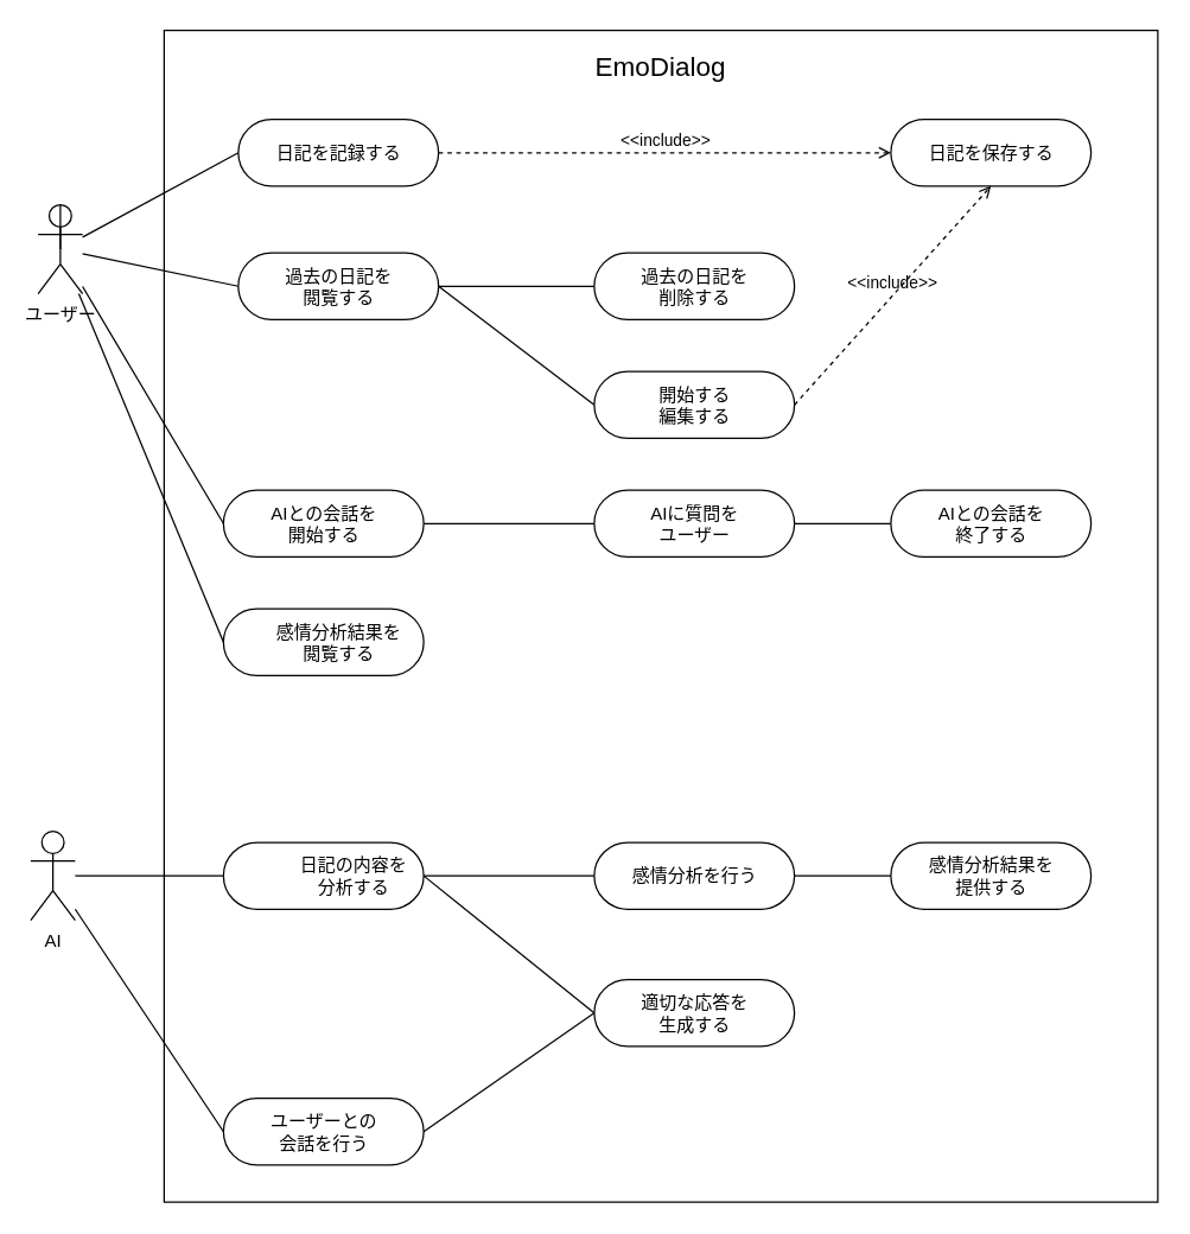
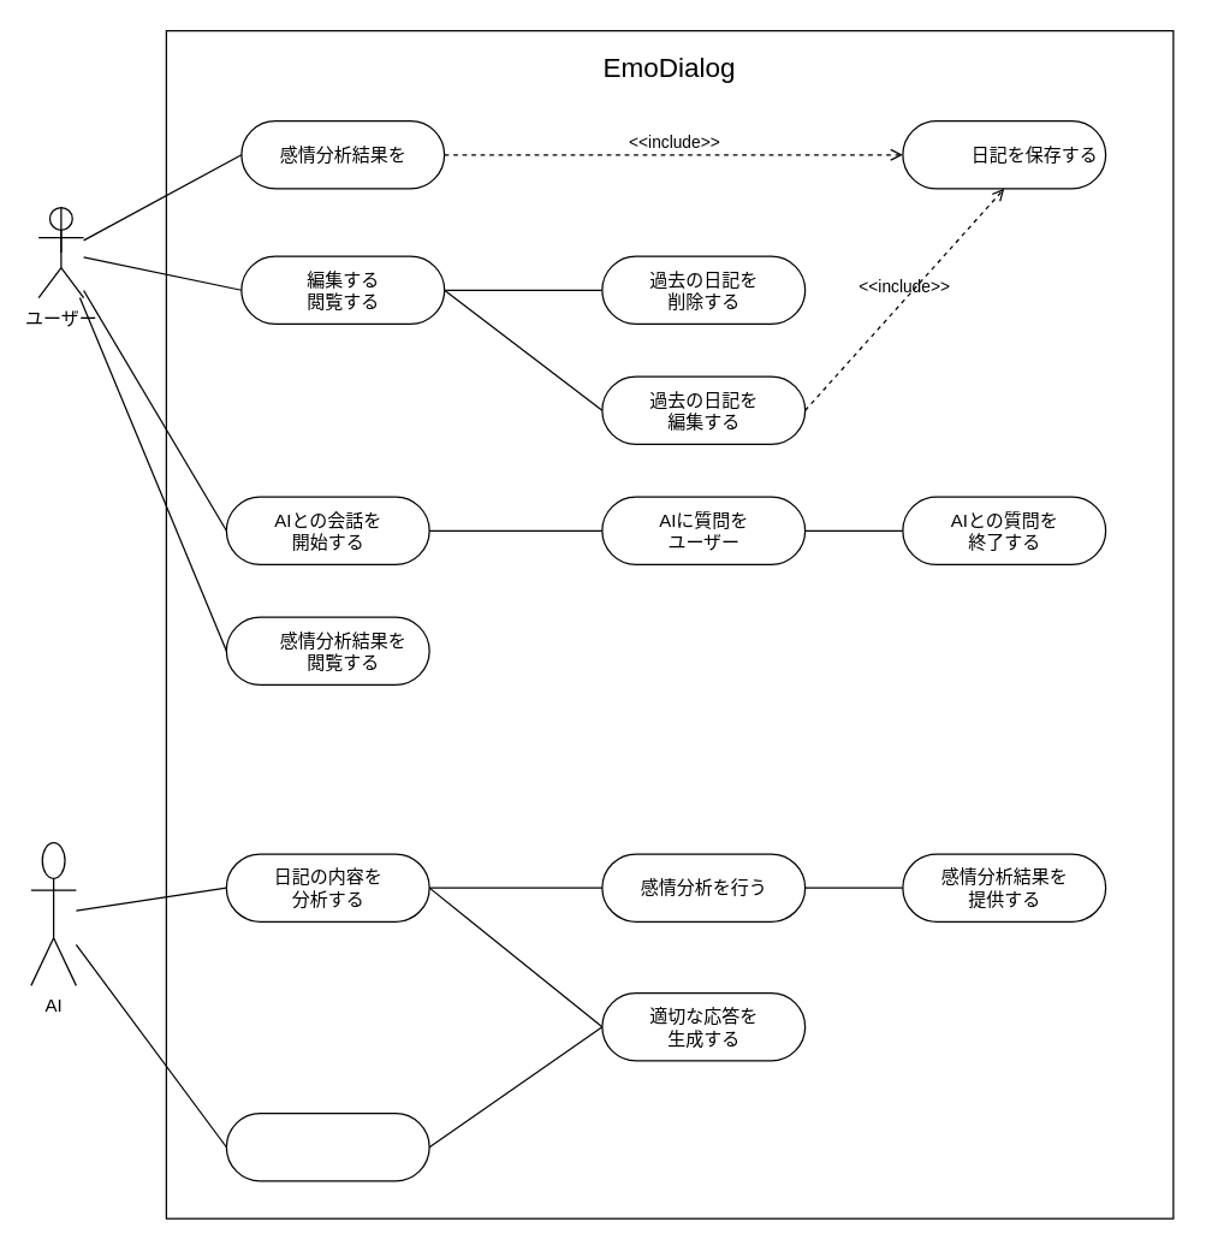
  <mxCell id="0" />
  <mxCell id="1" parent="0" />
  <mxCell id="2" style="edgeStyle=none;html=1;entryX=0;entryY=0.5;entryDx=0;entryDy=0;endArrow=none;endFill=0;" parent="1" source="6" target="10" edge="1"><mxGeometry relative="1" as="geometry" /></mxCell>
  <mxCell id="3" style="edgeStyle=none;html=1;entryX=0;entryY=0.5;entryDx=0;entryDy=0;endArrow=none;endFill=0;" edge="1" parent="1" source="6" target="23"><mxGeometry relative="1" as="geometry" /></mxCell>
  <mxCell id="4" style="edgeStyle=none;html=1;entryX=0;entryY=0.5;entryDx=0;entryDy=0;endArrow=none;endFill=0;" edge="1" parent="1" source="6" target="26"><mxGeometry relative="1" as="geometry" /></mxCell>
  <mxCell id="5" style="edgeStyle=none;html=1;entryX=0;entryY=0.5;entryDx=0;entryDy=0;endArrow=none;endFill=0;" edge="1" parent="1" source="6" target="30"><mxGeometry relative="1" as="geometry" /></mxCell>
  <mxCell id="6" value="ユーザー" style="shape=umlActor;verticalLabelPosition=bottom;verticalAlign=top;html=1;outlineConnect=0;fillColor=none;" parent="1" vertex="1"><mxGeometry x="25" y="137.5" width="30" height="60" as="geometry" /></mxCell>
  <mxCell id="7" value="" style="rounded=0;whiteSpace=wrap;html=1;fillColor=none;" parent="1" vertex="1"><mxGeometry x="110" y="20" width="670" height="790" as="geometry" /></mxCell>
  <mxCell id="8" value="&lt;font style=&quot;font-size: 18px;&quot;&gt;EmoDialog&lt;/font&gt;" style="text;html=1;strokeColor=none;fillColor=none;align=center;verticalAlign=middle;whiteSpace=wrap;rounded=0;" parent="1" vertex="1"><mxGeometry x="385" y="20" width="120" height="50" as="geometry" /></mxCell>
  <mxCell id="9" value="" style="group" parent="1" vertex="1" connectable="0"><mxGeometry x="160" y="80" width="135" height="45" as="geometry" /></mxCell>
  <mxCell id="10" value="" style="rounded=1;whiteSpace=wrap;html=1;fillColor=none;arcSize=50;" parent="9" vertex="1"><mxGeometry width="135" height="45" as="geometry" /></mxCell>
- <mxCell id="11" value="日記を記録する" style="text;html=1;strokeColor=none;fillColor=none;align=center;verticalAlign=middle;whiteSpace=wrap;rounded=0;" parent="9" vertex="1"><mxGeometry x="22.5" y="7.5" width="90" height="30" as="geometry" /></mxCell>
+ <mxCell id="11" value="感情分析結果を" style="text;html=1;strokeColor=none;fillColor=none;align=center;verticalAlign=middle;whiteSpace=wrap;rounded=0;" parent="9" vertex="1"><mxGeometry x="22.5" y="7.5" width="90" height="30" as="geometry" /></mxCell>
  <mxCell id="12" value="" style="group" parent="1" vertex="1" connectable="0"><mxGeometry x="600" y="80" width="135" height="45" as="geometry" /></mxCell>
  <mxCell id="13" value="" style="rounded=1;whiteSpace=wrap;html=1;fillColor=none;arcSize=50;" parent="12" vertex="1"><mxGeometry width="135" height="45" as="geometry" /></mxCell>
- <mxCell id="14" value="日記を保存する" style="text;html=1;strokeColor=none;fillColor=none;align=center;verticalAlign=middle;whiteSpace=wrap;rounded=0;" parent="12" vertex="1"><mxGeometry x="22.5" y="7.5" width="90" height="30" as="geometry" /></mxCell>
+ <mxCell id="14" value="日記を保存する" style="text;html=1;strokeColor=none;fillColor=none;align=center;verticalAlign=middle;whiteSpace=wrap;rounded=0;" parent="12" vertex="1"><mxGeometry x="42.5" y="7.5" width="90" height="30" as="geometry" /></mxCell>
  <mxCell id="15" value="&amp;lt;&amp;lt;include&amp;gt;&amp;gt;" style="html=1;verticalAlign=bottom;labelBackgroundColor=none;endArrow=open;endFill=0;dashed=1;exitX=1;exitY=0.5;exitDx=0;exitDy=0;" parent="1" source="10" target="13" edge="1"><mxGeometry width="160" relative="1" as="geometry"><mxPoint x="268" y="125" as="sourcePoint" /><mxPoint x="428" y="125" as="targetPoint" /></mxGeometry></mxCell>
  <mxCell id="16" style="edgeStyle=none;html=1;entryX=0;entryY=0.5;entryDx=0;entryDy=0;endArrow=none;endFill=0;" edge="1" parent="1" source="18" target="49"><mxGeometry relative="1" as="geometry" /></mxCell>
  <mxCell id="17" style="edgeStyle=none;html=1;entryX=0;entryY=0.5;entryDx=0;entryDy=0;endArrow=none;endFill=0;" edge="1" parent="1" source="18" target="68"><mxGeometry relative="1" as="geometry" /></mxCell>
- <mxCell id="18" value="AI" style="shape=umlActor;verticalLabelPosition=bottom;verticalAlign=top;html=1;outlineConnect=0;fillColor=none;" parent="1" vertex="1"><mxGeometry x="20" y="560" width="30" height="60" as="geometry" /></mxCell>
+ <mxCell id="18" value="AI" style="shape=umlActor;verticalLabelPosition=bottom;verticalAlign=top;html=1;outlineConnect=0;fillColor=none;" parent="1" vertex="1"><mxGeometry x="20" y="560" width="30" height="95" as="geometry" /></mxCell>
  <mxCell id="19" value="" style="group" parent="1" vertex="1" connectable="0"><mxGeometry x="400" y="170" width="135" height="45" as="geometry" /></mxCell>
  <mxCell id="20" value="" style="rounded=1;whiteSpace=wrap;html=1;fillColor=none;arcSize=50;" parent="19" vertex="1"><mxGeometry width="135" height="45" as="geometry" /></mxCell>
  <mxCell id="21" value="過去の日記を&lt;br&gt;削除する" style="text;html=1;strokeColor=none;fillColor=none;align=center;verticalAlign=middle;whiteSpace=wrap;rounded=0;" parent="19" vertex="1"><mxGeometry x="22.5" y="7.5" width="90" height="30" as="geometry" /></mxCell>
  <mxCell id="22" value="" style="group" parent="1" vertex="1" connectable="0"><mxGeometry x="160" y="170" width="135" height="45" as="geometry" /></mxCell>
  <mxCell id="23" value="" style="rounded=1;whiteSpace=wrap;html=1;fillColor=none;arcSize=50;" parent="22" vertex="1"><mxGeometry width="135" height="45" as="geometry" /></mxCell>
- <mxCell id="24" value="過去の日記を&lt;br&gt;閲覧する" style="text;html=1;strokeColor=none;fillColor=none;align=center;verticalAlign=middle;whiteSpace=wrap;rounded=0;" parent="22" vertex="1"><mxGeometry x="22.5" y="7.5" width="90" height="30" as="geometry" /></mxCell>
+ <mxCell id="24" value="編集する&lt;br&gt;閲覧する" style="text;html=1;strokeColor=none;fillColor=none;align=center;verticalAlign=middle;whiteSpace=wrap;rounded=0;" parent="22" vertex="1"><mxGeometry x="22.5" y="7.5" width="90" height="30" as="geometry" /></mxCell>
  <mxCell id="25" value="" style="group" vertex="1" connectable="0" parent="1"><mxGeometry x="150" y="330" width="135" height="45" as="geometry" /></mxCell>
  <mxCell id="26" value="" style="rounded=1;whiteSpace=wrap;html=1;fillColor=none;arcSize=50;" vertex="1" parent="25"><mxGeometry width="135" height="45" as="geometry" /></mxCell>
  <mxCell id="27" value="AIとの会話を&lt;br&gt;開始する" style="text;html=1;strokeColor=none;fillColor=none;align=center;verticalAlign=middle;whiteSpace=wrap;rounded=0;" vertex="1" parent="25"><mxGeometry x="22.5" y="7.5" width="90" height="30" as="geometry" /></mxCell>
  <mxCell id="28" value="" style="group" vertex="1" connectable="0" parent="1"><mxGeometry x="150" y="410" width="135" height="45" as="geometry" /></mxCell>
  <mxCell id="29" value="" style="group" vertex="1" connectable="0" parent="28"><mxGeometry width="135" height="45" as="geometry" /></mxCell>
  <mxCell id="30" value="" style="rounded=1;whiteSpace=wrap;html=1;fillColor=none;arcSize=50;" vertex="1" parent="29"><mxGeometry width="135" height="45" as="geometry" /></mxCell>
  <mxCell id="31" value="感情分析結果を閲覧する" style="text;html=1;strokeColor=none;fillColor=none;align=center;verticalAlign=middle;whiteSpace=wrap;rounded=0;" vertex="1" parent="29"><mxGeometry x="32.5" y="7.5" width="90" height="30" as="geometry" /></mxCell>
  <mxCell id="32" value="" style="group" vertex="1" connectable="0" parent="1"><mxGeometry x="400" y="250" width="135" height="45" as="geometry" /></mxCell>
  <mxCell id="33" value="" style="rounded=1;whiteSpace=wrap;html=1;fillColor=none;arcSize=50;" vertex="1" parent="32"><mxGeometry width="135" height="45" as="geometry" /></mxCell>
- <mxCell id="34" value="開始する&lt;br&gt;編集する" style="text;html=1;strokeColor=none;fillColor=none;align=center;verticalAlign=middle;whiteSpace=wrap;rounded=0;" vertex="1" parent="32"><mxGeometry x="22.5" y="7.5" width="90" height="30" as="geometry" /></mxCell>
+ <mxCell id="34" value="過去の日記を&lt;br&gt;編集する" style="text;html=1;strokeColor=none;fillColor=none;align=center;verticalAlign=middle;whiteSpace=wrap;rounded=0;" vertex="1" parent="32"><mxGeometry x="22.5" y="7.5" width="90" height="30" as="geometry" /></mxCell>
  <mxCell id="35" style="edgeStyle=none;html=1;exitX=1;exitY=0.5;exitDx=0;exitDy=0;entryX=0;entryY=0.5;entryDx=0;entryDy=0;endArrow=none;endFill=0;" edge="1" parent="1" source="23" target="20"><mxGeometry relative="1" as="geometry" /></mxCell>
  <mxCell id="36" style="edgeStyle=none;html=1;exitX=1;exitY=0.5;exitDx=0;exitDy=0;entryX=0;entryY=0.5;entryDx=0;entryDy=0;endArrow=none;endFill=0;" edge="1" parent="1" source="23" target="33"><mxGeometry relative="1" as="geometry" /></mxCell>
  <mxCell id="37" value="&amp;lt;&amp;lt;include&amp;gt;&amp;gt;" style="html=1;verticalAlign=bottom;labelBackgroundColor=none;endArrow=open;endFill=0;dashed=1;exitX=1;exitY=0.5;exitDx=0;exitDy=0;entryX=0.5;entryY=1;entryDx=0;entryDy=0;" edge="1" parent="1" source="33" target="13"><mxGeometry width="160" relative="1" as="geometry"><mxPoint x="560" y="280" as="sourcePoint" /><mxPoint x="720" y="280" as="targetPoint" /></mxGeometry></mxCell>
  <mxCell id="38" style="edgeStyle=none;html=1;exitX=0.5;exitY=0.5;exitDx=0;exitDy=0;exitPerimeter=0;entryX=0.5;entryY=0;entryDx=0;entryDy=0;entryPerimeter=0;endArrow=none;endFill=0;" edge="1" parent="1" source="6" target="6"><mxGeometry relative="1" as="geometry" /></mxCell>
  <mxCell id="39" value="" style="group" vertex="1" connectable="0" parent="1"><mxGeometry x="400" y="330" width="135" height="45" as="geometry" /></mxCell>
  <mxCell id="40" value="" style="rounded=1;whiteSpace=wrap;html=1;fillColor=none;arcSize=50;" vertex="1" parent="39"><mxGeometry width="135" height="45" as="geometry" /></mxCell>
  <mxCell id="41" value="AIに質問を&lt;br&gt;ユーザー" style="text;html=1;strokeColor=none;fillColor=none;align=center;verticalAlign=middle;whiteSpace=wrap;rounded=0;" vertex="1" parent="39"><mxGeometry x="22.5" y="7.5" width="90" height="30" as="geometry" /></mxCell>
  <mxCell id="42" style="edgeStyle=none;html=1;exitX=1;exitY=0.5;exitDx=0;exitDy=0;entryX=0;entryY=0.5;entryDx=0;entryDy=0;endArrow=none;endFill=0;" edge="1" parent="1" source="26" target="40"><mxGeometry relative="1" as="geometry" /></mxCell>
  <mxCell id="43" value="" style="group" vertex="1" connectable="0" parent="1"><mxGeometry x="600" y="330" width="135" height="45" as="geometry" /></mxCell>
  <mxCell id="44" value="" style="rounded=1;whiteSpace=wrap;html=1;fillColor=none;arcSize=50;" vertex="1" parent="43"><mxGeometry width="135" height="45" as="geometry" /></mxCell>
- <mxCell id="45" value="AIとの会話を&lt;br&gt;終了する" style="text;html=1;strokeColor=none;fillColor=none;align=center;verticalAlign=middle;whiteSpace=wrap;rounded=0;" vertex="1" parent="43"><mxGeometry x="22.5" y="7.5" width="90" height="30" as="geometry" /></mxCell>
+ <mxCell id="45" value="AIとの質問を&lt;br&gt;終了する" style="text;html=1;strokeColor=none;fillColor=none;align=center;verticalAlign=middle;whiteSpace=wrap;rounded=0;" vertex="1" parent="43"><mxGeometry x="22.5" y="7.5" width="90" height="30" as="geometry" /></mxCell>
  <mxCell id="46" style="edgeStyle=none;html=1;exitX=1;exitY=0.5;exitDx=0;exitDy=0;endArrow=none;endFill=0;" edge="1" parent="1" source="40" target="44"><mxGeometry relative="1" as="geometry" /></mxCell>
  <mxCell id="47" value="" style="group" vertex="1" connectable="0" parent="1"><mxGeometry x="150" y="567.5" width="135" height="45" as="geometry" /></mxCell>
  <mxCell id="48" value="" style="group" vertex="1" connectable="0" parent="47"><mxGeometry width="135" height="45" as="geometry" /></mxCell>
  <mxCell id="49" value="" style="rounded=1;whiteSpace=wrap;html=1;fillColor=none;arcSize=50;" vertex="1" parent="48"><mxGeometry width="135" height="45" as="geometry" /></mxCell>
- <mxCell id="50" value="日記の内容を&lt;br&gt;分析する" style="text;html=1;strokeColor=none;fillColor=none;align=center;verticalAlign=middle;whiteSpace=wrap;rounded=0;" vertex="1" parent="48"><mxGeometry x="42.5" y="7.5" width="90" height="30" as="geometry" /></mxCell>
+ <mxCell id="50" value="日記の内容を&lt;br&gt;分析する" style="text;html=1;strokeColor=none;fillColor=none;align=center;verticalAlign=middle;whiteSpace=wrap;rounded=0;" vertex="1" parent="48"><mxGeometry x="22.5" y="7.5" width="90" height="30" as="geometry" /></mxCell>
  <mxCell id="51" value="" style="group" vertex="1" connectable="0" parent="1"><mxGeometry x="400" y="660" width="135" height="45" as="geometry" /></mxCell>
  <mxCell id="52" value="" style="group" vertex="1" connectable="0" parent="51"><mxGeometry width="135" height="45" as="geometry" /></mxCell>
  <mxCell id="53" value="" style="rounded=1;whiteSpace=wrap;html=1;fillColor=none;arcSize=50;" vertex="1" parent="52"><mxGeometry width="135" height="45" as="geometry" /></mxCell>
  <mxCell id="54" value="適切な応答を&lt;br&gt;生成する" style="text;html=1;strokeColor=none;fillColor=none;align=center;verticalAlign=middle;whiteSpace=wrap;rounded=0;" vertex="1" parent="52"><mxGeometry x="22.5" y="7.5" width="90" height="30" as="geometry" /></mxCell>
  <mxCell id="55" value="" style="group" vertex="1" connectable="0" parent="1"><mxGeometry x="600" y="567.5" width="135" height="45" as="geometry" /></mxCell>
  <mxCell id="56" value="" style="group" vertex="1" connectable="0" parent="55"><mxGeometry width="135" height="45" as="geometry" /></mxCell>
  <mxCell id="57" value="" style="rounded=1;whiteSpace=wrap;html=1;fillColor=none;arcSize=50;" vertex="1" parent="56"><mxGeometry width="135" height="45" as="geometry" /></mxCell>
  <mxCell id="58" value="感情分析結果を&lt;br&gt;提供する" style="text;html=1;strokeColor=none;fillColor=none;align=center;verticalAlign=middle;whiteSpace=wrap;rounded=0;" vertex="1" parent="56"><mxGeometry x="22.5" y="7.5" width="90" height="30" as="geometry" /></mxCell>
  <mxCell id="59" value="" style="group" vertex="1" connectable="0" parent="1"><mxGeometry x="400" y="567.5" width="135" height="45" as="geometry" /></mxCell>
  <mxCell id="60" value="" style="group" vertex="1" connectable="0" parent="59"><mxGeometry width="135" height="45" as="geometry" /></mxCell>
  <mxCell id="61" value="" style="rounded=1;whiteSpace=wrap;html=1;fillColor=none;arcSize=50;" vertex="1" parent="60"><mxGeometry width="135" height="45" as="geometry" /></mxCell>
  <mxCell id="62" value="感情分析を行う" style="text;html=1;strokeColor=none;fillColor=none;align=center;verticalAlign=middle;whiteSpace=wrap;rounded=0;" vertex="1" parent="60"><mxGeometry x="22.5" y="7.5" width="90" height="30" as="geometry" /></mxCell>
  <mxCell id="63" style="edgeStyle=none;html=1;exitX=1;exitY=0.5;exitDx=0;exitDy=0;entryX=0;entryY=0.5;entryDx=0;entryDy=0;endArrow=none;endFill=0;" edge="1" parent="1" source="49" target="53"><mxGeometry relative="1" as="geometry" /></mxCell>
  <mxCell id="64" style="edgeStyle=none;html=1;exitX=1;exitY=0.5;exitDx=0;exitDy=0;entryX=0;entryY=0.5;entryDx=0;entryDy=0;endArrow=none;endFill=0;" edge="1" parent="1" source="49" target="61"><mxGeometry relative="1" as="geometry" /></mxCell>
  <mxCell id="65" style="edgeStyle=none;html=1;exitX=1;exitY=0.5;exitDx=0;exitDy=0;entryX=0;entryY=0.5;entryDx=0;entryDy=0;endArrow=none;endFill=0;" edge="1" parent="1" source="61" target="57"><mxGeometry relative="1" as="geometry" /></mxCell>
  <mxCell id="66" value="" style="group" vertex="1" connectable="0" parent="1"><mxGeometry x="150" y="740" width="135" height="45" as="geometry" /></mxCell>
  <mxCell id="67" value="" style="group" vertex="1" connectable="0" parent="66"><mxGeometry width="135" height="45" as="geometry" /></mxCell>
  <mxCell id="68" value="" style="rounded=1;whiteSpace=wrap;html=1;fillColor=none;arcSize=50;" vertex="1" parent="67"><mxGeometry width="135" height="45" as="geometry" /></mxCell>
- <mxCell id="69" value="ユーザーとの&lt;br&gt;会話を行う" style="text;html=1;strokeColor=none;fillColor=none;align=center;verticalAlign=middle;whiteSpace=wrap;rounded=0;" vertex="1" parent="67"><mxGeometry x="22.5" y="7.5" width="90" height="30" as="geometry" /></mxCell>
  <mxCell id="70" style="edgeStyle=none;html=1;exitX=1;exitY=0.5;exitDx=0;exitDy=0;entryX=0;entryY=0.5;entryDx=0;entryDy=0;endArrow=none;endFill=0;" edge="1" parent="1" source="68" target="53"><mxGeometry relative="1" as="geometry" /></mxCell>
